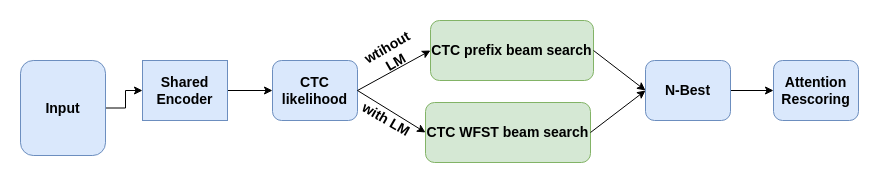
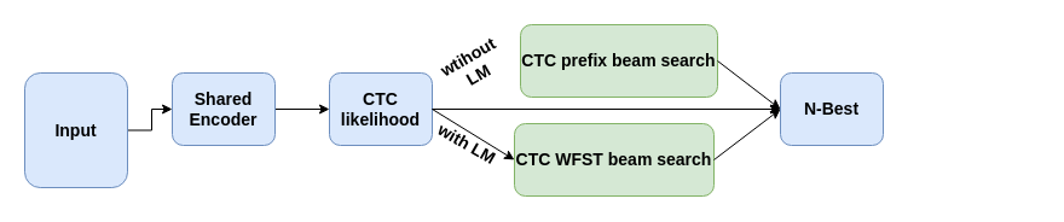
  <mxCell id="0" />
  <mxCell id="1" parent="0" />
  <mxCell id="2" style="edgeStyle=orthogonalEdgeStyle;rounded=0;orthogonalLoop=1;jettySize=auto;html=1;exitX=1;exitY=0.5;exitDx=0;exitDy=0;entryX=0;entryY=0.5;entryDx=0;entryDy=0;fontSize=14;" edge="1" parent="1" source="3" target="5"><mxGeometry relative="1" as="geometry" /></mxCell>
  <mxCell id="3" value="&lt;font style=&quot;font-size: 14px&quot;&gt;Input&lt;/font&gt;" style="rounded=1;whiteSpace=wrap;html=1;fillColor=#dae8fc;strokeColor=#6c8ebf;fontStyle=1" vertex="1" parent="1"><mxGeometry x="20" y="60" width="85" height="95" as="geometry" /></mxCell>
  <mxCell id="4" style="edgeStyle=orthogonalEdgeStyle;rounded=0;sketch=0;orthogonalLoop=1;jettySize=auto;html=1;exitX=1;exitY=0.5;exitDx=0;exitDy=0;entryX=0;entryY=0.5;entryDx=0;entryDy=0;shadow=0;fontSize=14;strokeColor=default;" edge="1" parent="1" source="5" target="6"><mxGeometry relative="1" as="geometry" /></mxCell>
- <mxCell id="5" value="&lt;span style=&quot;font-size: 14px&quot;&gt;Shared Encoder&lt;/span&gt;" style="whiteSpace=wrap;html=1;fillColor=#dae8fc;strokeColor=#6c8ebf;fontStyle=1;rounded=0;" vertex="1" parent="1"><mxGeometry x="142" y="60" width="85" height="60" as="geometry" /></mxCell>
+ <mxCell id="5" value="&lt;span style=&quot;font-size: 14px&quot;&gt;Shared Encoder&lt;/span&gt;" style="rounded=1;whiteSpace=wrap;html=1;fillColor=#dae8fc;strokeColor=#6c8ebf;fontStyle=1" vertex="1" parent="1"><mxGeometry x="142" y="60" width="85" height="60" as="geometry" /></mxCell>
  <mxCell id="6" value="&lt;span style=&quot;font-size: 14px&quot;&gt;CTC likelihood&lt;/span&gt;" style="rounded=1;whiteSpace=wrap;html=1;fillColor=#dae8fc;strokeColor=#6c8ebf;fontStyle=1" vertex="1" parent="1"><mxGeometry x="272" y="60" width="85" height="60" as="geometry" /></mxCell>
  <mxCell id="7" value="CTC prefix beam search" style="rounded=1;whiteSpace=wrap;html=1;fontSize=14;fillColor=#d5e8d4;strokeColor=#82b366;fontStyle=1" vertex="1" parent="1"><mxGeometry x="430" y="20" width="163" height="60" as="geometry" /></mxCell>
  <mxCell id="8" value="CTC WFST beam search" style="rounded=1;whiteSpace=wrap;html=1;fontSize=14;fillColor=#d5e8d4;strokeColor=#82b366;fontStyle=1" vertex="1" parent="1"><mxGeometry x="425" y="102" width="165" height="60" as="geometry" /></mxCell>
- <mxCell id="9" style="edgeStyle=orthogonalEdgeStyle;rounded=0;orthogonalLoop=1;jettySize=auto;html=1;exitX=1;exitY=0.5;exitDx=0;exitDy=0;entryX=0;entryY=0.5;entryDx=0;entryDy=0;fontSize=14;" edge="1" parent="1" source="10" target="11"><mxGeometry relative="1" as="geometry" /></mxCell>
  <mxCell id="10" value="&lt;span style=&quot;font-size: 14px&quot;&gt;N-Best&lt;/span&gt;" style="rounded=1;whiteSpace=wrap;html=1;fillColor=#dae8fc;strokeColor=#6c8ebf;fontStyle=1" vertex="1" parent="1"><mxGeometry x="645" y="60" width="85" height="60" as="geometry" /></mxCell>
- <mxCell id="11" value="&lt;span style=&quot;font-size: 14px&quot;&gt;Attention Rescoring&lt;/span&gt;" style="rounded=1;whiteSpace=wrap;html=1;fillColor=#dae8fc;strokeColor=#6c8ebf;fontStyle=1" vertex="1" parent="1"><mxGeometry x="773" y="60" width="85" height="60" as="geometry" /></mxCell>
- <mxCell id="12" value="" style="endArrow=classic;html=1;rounded=0;shadow=0;sketch=0;fontSize=14;strokeColor=default;exitX=1;exitY=0.5;exitDx=0;exitDy=0;entryX=0;entryY=0.5;entryDx=0;entryDy=0;" edge="1" parent="1" source="6" target="7"><mxGeometry width="50" height="50" relative="1" as="geometry"><mxPoint x="629" y="281" as="sourcePoint" /><mxPoint x="679" y="231" as="targetPoint" /></mxGeometry></mxCell>
+ <mxCell id="12" value="" style="endArrow=classic;html=1;rounded=0;shadow=0;sketch=0;fontSize=14;strokeColor=default;exitX=1;exitY=0.5;exitDx=0;exitDy=0;" edge="1" parent="1" source="6" target="10"><mxGeometry width="50" height="50" relative="1" as="geometry"><mxPoint x="629" y="281" as="sourcePoint" /><mxPoint x="679" y="231" as="targetPoint" /></mxGeometry></mxCell>
  <mxCell id="13" value="" style="endArrow=classic;html=1;rounded=0;shadow=0;sketch=0;fontSize=14;strokeColor=default;exitX=1;exitY=0.5;exitDx=0;exitDy=0;entryX=0;entryY=0.5;entryDx=0;entryDy=0;" edge="1" parent="1" source="6" target="8"><mxGeometry width="50" height="50" relative="1" as="geometry"><mxPoint x="359" y="102" as="sourcePoint" /><mxPoint x="440" y="42" as="targetPoint" /></mxGeometry></mxCell>
  <mxCell id="14" value="" style="endArrow=classic;html=1;rounded=0;shadow=0;sketch=0;fontSize=14;strokeColor=default;exitX=1;exitY=0.5;exitDx=0;exitDy=0;entryX=0;entryY=0.5;entryDx=0;entryDy=0;" edge="1" parent="1" source="7" target="10"><mxGeometry width="50" height="50" relative="1" as="geometry"><mxPoint x="367" y="100" as="sourcePoint" /><mxPoint x="440" y="60" as="targetPoint" /></mxGeometry></mxCell>
  <mxCell id="15" value="" style="endArrow=classic;html=1;rounded=0;shadow=0;sketch=0;fontSize=14;strokeColor=default;exitX=1;exitY=0.5;exitDx=0;exitDy=0;entryX=0;entryY=0.5;entryDx=0;entryDy=0;" edge="1" parent="1" source="8" target="10"><mxGeometry width="50" height="50" relative="1" as="geometry"><mxPoint x="603" y="60" as="sourcePoint" /><mxPoint x="655" y="100" as="targetPoint" /></mxGeometry></mxCell>
  <mxCell id="16" value="wtihout LM" style="text;html=1;strokeColor=none;fillColor=none;align=center;verticalAlign=middle;whiteSpace=wrap;rounded=0;fontSize=14;rotation=-30;fontStyle=1" vertex="1" parent="1"><mxGeometry x="361" y="39" width="60" height="30" as="geometry" /></mxCell>
  <mxCell id="17" value="with LM" style="text;html=1;strokeColor=none;fillColor=none;align=center;verticalAlign=middle;whiteSpace=wrap;rounded=0;fontSize=14;rotation=30;fontStyle=1" vertex="1" parent="1"><mxGeometry x="356" y="104" width="60" height="30" as="geometry" /></mxCell>
